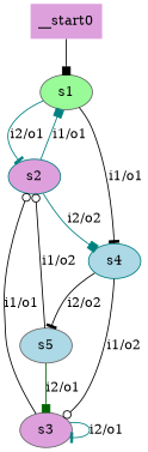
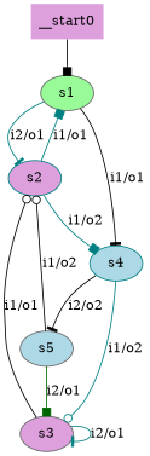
  digraph {
    node [color=gray40 fillcolor=plum style=filled]
    edge [arrowhead=tee color=black]
    n1 [fillcolor=palegreen label=s1]
    n2 [color=teal label=s2]
    n3 [color=teal fillcolor=lightblue label=s4]
    n4 [label=s3]
    n5 [fillcolor=lightblue label=s5]
    __start0 [shape=none]
    n1 -> n2 [color=teal label="i2/o1"]
    n1 -> n3 [label="i1/o1"]
    n2 -> n1 [arrowhead=box color=teal label="i1/o1"]
-   n2 -> n3 [arrowhead=box color=teal label="i2/o2"]
-   n3 -> n4 [arrowhead=odot label="i1/o2"]
+   n2 -> n3 [arrowhead=box color=teal label="i1/o2"]
+   n3 -> n4 [arrowhead=odot color=teal label="i1/o2"]
    n3 -> n5 [label="i2/o2"]
    n4 -> n2 [arrowhead=odot label="i1/o1"]
    n4 -> n4 [color=teal label="i2/o1"]
    n5 -> n2 [arrowhead=odot label="i1/o2"]
    n5 -> n4 [arrowhead=box color=darkgreen label="i2/o1"]
    __start0 -> n1 [arrowhead=box]
  }
